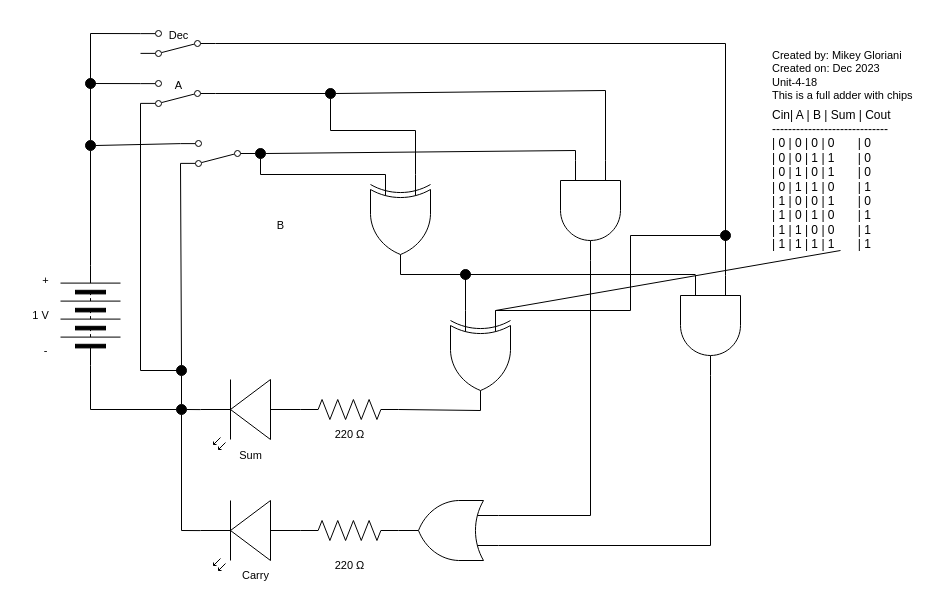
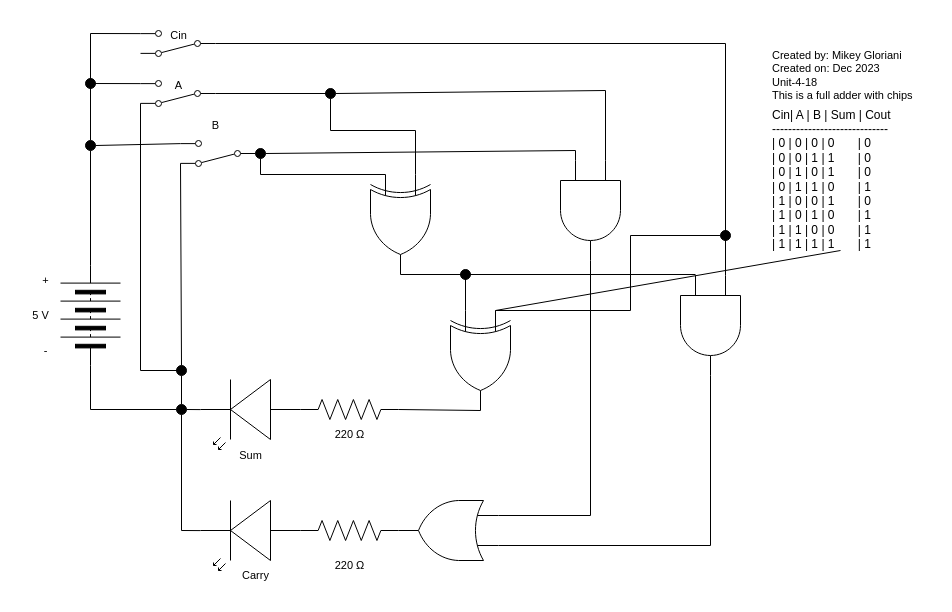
  <mxCell id="0" />
  <mxCell id="1" parent="0" />
  <mxCell id="2" value="" style="pointerEvents=1;verticalLabelPosition=bottom;shadow=0;dashed=0;align=center;html=1;verticalAlign=top;shape=mxgraph.electrical.miscellaneous.batteryStack;rotation=-90;" parent="1" vertex="1"><mxGeometry x="40" y="285" width="100" height="60" as="geometry" /></mxCell>
  <mxCell id="3" style="edgeStyle=none;shape=connector;rounded=0;html=1;labelBackgroundColor=default;strokeColor=default;fontFamily=Helvetica;fontSize=11;fontColor=default;endArrow=none;endFill=0;startArrow=none;exitX=0;exitY=0.5;exitDx=0;exitDy=0;entryX=0;entryY=0.5;entryDx=0;entryDy=0;" parent="1" source="13" target="2" edge="1"><mxGeometry relative="1" as="geometry"><mxPoint x="160" y="330" as="sourcePoint" /><mxPoint x="90" y="410" as="targetPoint" /><Array as="points"><mxPoint x="90" y="409" /></Array></mxGeometry></mxCell>
  <mxCell id="4" value="+" style="text;html=1;align=center;verticalAlign=middle;resizable=0;points=[];autosize=1;strokeColor=none;fillColor=none;fontSize=11;fontFamily=Helvetica;fontColor=default;" parent="1" vertex="1"><mxGeometry x="30" y="265" width="30" height="30" as="geometry" /></mxCell>
  <mxCell id="5" value="-" style="text;html=1;align=center;verticalAlign=middle;resizable=0;points=[];autosize=1;strokeColor=none;fillColor=none;fontSize=11;fontFamily=Helvetica;fontColor=default;" parent="1" vertex="1"><mxGeometry x="30" y="335" width="30" height="30" as="geometry" /></mxCell>
- <mxCell id="6" value="1 V" style="text;html=1;align=center;verticalAlign=middle;resizable=0;points=[];autosize=1;strokeColor=none;fillColor=none;fontSize=11;fontFamily=Helvetica;fontColor=default;" parent="1" vertex="1"><mxGeometry x="20" y="300" width="40" height="30" as="geometry" /></mxCell>
+ <mxCell id="6" value="5 V" style="text;html=1;align=center;verticalAlign=middle;resizable=0;points=[];autosize=1;strokeColor=none;fillColor=none;fontSize=11;fontFamily=Helvetica;fontColor=default;" parent="1" vertex="1"><mxGeometry x="20" y="300" width="40" height="30" as="geometry" /></mxCell>
  <mxCell id="7" value="&lt;div&gt;Created by: Mikey Gloriani&lt;/div&gt;&lt;div&gt;Created on: Dec 2023&lt;/div&gt;&lt;div&gt;Unit-4-18&lt;/div&gt;&lt;div&gt;This is a full adder with chips&lt;/div&gt;" style="text;html=1;align=left;verticalAlign=middle;resizable=0;points=[];autosize=1;strokeColor=none;fillColor=none;fontSize=11;fontFamily=Helvetica;fontColor=default;" parent="1" vertex="1"><mxGeometry x="770" y="40" width="160" height="70" as="geometry" /></mxCell>
  <mxCell id="8" style="edgeStyle=none;shape=connector;rounded=0;html=1;exitX=0.5;exitY=1;exitDx=0;exitDy=0;entryX=0.5;entryY=0;entryDx=0;entryDy=0;labelBackgroundColor=default;strokeColor=default;fontFamily=Helvetica;fontSize=11;fontColor=default;endArrow=none;endFill=0;startArrow=none;" parent="1" source="25" target="13" edge="1"><mxGeometry relative="1" as="geometry" /></mxCell>
  <mxCell id="9" value="" style="shape=mxgraph.electrical.electro-mechanical.twoWaySwitch;aspect=fixed;elSwitchState=2;rotation=-180;" parent="1" vertex="1"><mxGeometry x="180" y="140" width="75" height="26" as="geometry" /></mxCell>
  <mxCell id="10" value="&lt;div&gt;Cin| A | B | Sum | Cout&lt;/div&gt;&lt;div&gt;-----------------------------&lt;/div&gt;&lt;div&gt;| 0 | 0 | 0 | 0&amp;nbsp; &amp;nbsp; &amp;nbsp; &amp;nbsp;| 0&lt;/div&gt;&lt;div&gt;| 0 | 0 | 1 | 1&amp;nbsp; &amp;nbsp; &amp;nbsp; &amp;nbsp;| 0&lt;/div&gt;&lt;div&gt;| 0 | 1 | 0 | 1&amp;nbsp; &amp;nbsp; &amp;nbsp; &amp;nbsp;| 0&amp;nbsp;&lt;/div&gt;&lt;div&gt;| 0 | 1 | 1 | 0&amp;nbsp; &amp;nbsp; &amp;nbsp; &amp;nbsp;| 1&lt;/div&gt;&lt;div&gt;| 1 | 0 | 0 | 1&amp;nbsp; &amp;nbsp; &amp;nbsp; &amp;nbsp;| 0&lt;/div&gt;&lt;div&gt;| 1 | 0 | 1 | 0&amp;nbsp; &amp;nbsp; &amp;nbsp; &amp;nbsp;| 1&lt;/div&gt;&lt;div&gt;| 1 | 1 | 0 | 0&amp;nbsp; &amp;nbsp; &amp;nbsp; &amp;nbsp;| 1&amp;nbsp;&lt;/div&gt;&lt;div&gt;| 1 | 1 | 1 | 1&amp;nbsp; &amp;nbsp; &amp;nbsp; &amp;nbsp;| 1&lt;/div&gt;" style="text;html=1;strokeColor=none;fillColor=none;align=left;verticalAlign=middle;whiteSpace=wrap;rounded=0;" parent="1" vertex="1"><mxGeometry x="770" y="164" width="125" height="30" as="geometry" /></mxCell>
- <mxCell id="11" value="B" style="text;html=1;align=center;verticalAlign=middle;resizable=0;points=[];autosize=1;strokeColor=none;fillColor=none;fontSize=11;fontFamily=Helvetica;fontColor=default;" parent="1" vertex="1"><mxGeometry x="265" y="210" width="30" height="30" as="geometry" /></mxCell>
+ <mxCell id="11" value="B" style="text;html=1;align=center;verticalAlign=middle;resizable=0;points=[];autosize=1;strokeColor=none;fillColor=none;fontSize=11;fontFamily=Helvetica;fontColor=default;" parent="1" vertex="1"><mxGeometry x="200" y="110" width="30" height="30" as="geometry" /></mxCell>
  <mxCell id="12" style="edgeStyle=none;shape=connector;rounded=0;html=1;exitX=1;exitY=0.5;exitDx=0;exitDy=0;entryX=1;entryY=0.57;entryDx=0;entryDy=0;entryPerimeter=0;labelBackgroundColor=default;strokeColor=default;fontFamily=Helvetica;fontSize=11;fontColor=default;endArrow=none;endFill=0;" parent="1" source="13" target="15" edge="1"><mxGeometry relative="1" as="geometry" /></mxCell>
  <mxCell id="13" value="" style="ellipse;whiteSpace=wrap;html=1;aspect=fixed;strokeColor=#000000;fillColor=#000000;" parent="1" vertex="1"><mxGeometry x="176" y="404" width="10" height="10" as="geometry" /></mxCell>
  <mxCell id="14" value="220&amp;nbsp;Ω" style="text;html=1;align=center;verticalAlign=middle;resizable=0;points=[];autosize=1;strokeColor=none;fillColor=none;fontSize=11;fontFamily=Helvetica;fontColor=default;" parent="1" vertex="1"><mxGeometry x="324" y="419" width="50" height="30" as="geometry" /></mxCell>
  <mxCell id="15" value="" style="verticalLabelPosition=bottom;shadow=0;dashed=0;align=center;html=1;verticalAlign=top;shape=mxgraph.electrical.opto_electronics.led_2;pointerEvents=1;fontFamily=Helvetica;fontSize=11;fontColor=default;rotation=-180;" parent="1" vertex="1"><mxGeometry x="200" y="379" width="100" height="70" as="geometry" /></mxCell>
  <mxCell id="16" value="" style="pointerEvents=1;verticalLabelPosition=bottom;shadow=0;dashed=0;align=center;html=1;verticalAlign=top;shape=mxgraph.electrical.resistors.resistor_2;rotation=0;" parent="1" vertex="1"><mxGeometry x="300" y="399" width="98" height="20" as="geometry" /></mxCell>
  <mxCell id="17" value="" style="edgeStyle=none;html=1;exitX=1;exitY=0.5;exitDx=0;exitDy=0;endArrow=none;endFill=0;" parent="1" source="2" target="27" edge="1"><mxGeometry relative="1" as="geometry"><mxPoint x="90" y="200" as="targetPoint" /><mxPoint x="90" y="230" as="sourcePoint" /></mxGeometry></mxCell>
  <mxCell id="18" value="" style="edgeStyle=none;shape=connector;rounded=0;html=1;exitX=1;exitY=0.88;exitDx=0;exitDy=0;labelBackgroundColor=default;strokeColor=default;fontFamily=Helvetica;fontSize=11;fontColor=default;endArrow=none;endFill=0;entryX=1;entryY=0.5;entryDx=0;entryDy=0;" parent="1" source="9" target="27" edge="1"><mxGeometry relative="1" as="geometry"><mxPoint x="90" y="200" as="targetPoint" /><mxPoint x="180" y="200.12" as="sourcePoint" /></mxGeometry></mxCell>
  <mxCell id="19" style="edgeStyle=none;shape=connector;rounded=0;html=1;exitX=0.5;exitY=0;exitDx=0;exitDy=0;labelBackgroundColor=default;strokeColor=default;fontFamily=Helvetica;fontSize=11;fontColor=default;endArrow=none;endFill=0;" parent="1" edge="1"><mxGeometry relative="1" as="geometry"><mxPoint x="90" y="162" as="targetPoint" /><mxPoint x="90" y="252" as="sourcePoint" /></mxGeometry></mxCell>
  <mxCell id="20" value="Sum" style="text;html=1;align=center;verticalAlign=middle;resizable=0;points=[];autosize=1;strokeColor=none;fillColor=none;fontSize=11;fontFamily=Helvetica;fontColor=default;" parent="1" vertex="1"><mxGeometry x="225" y="440" width="50" height="30" as="geometry" /></mxCell>
  <mxCell id="21" style="edgeStyle=none;shape=connector;rounded=0;html=1;exitX=1;exitY=0.12;exitDx=0;exitDy=0;labelBackgroundColor=default;strokeColor=default;fontFamily=Helvetica;fontSize=11;fontColor=default;endArrow=none;endFill=0;" parent="1" source="22" edge="1"><mxGeometry relative="1" as="geometry"><mxPoint x="180" y="370" as="targetPoint" /><Array as="points"><mxPoint x="140" y="370" /></Array></mxGeometry></mxCell>
  <mxCell id="22" value="" style="shape=mxgraph.electrical.electro-mechanical.twoWaySwitch;aspect=fixed;elSwitchState=2;rotation=-180;" parent="1" vertex="1"><mxGeometry x="140" y="80" width="75" height="26" as="geometry" /></mxCell>
  <mxCell id="23" value="A" style="text;html=1;align=center;verticalAlign=middle;resizable=0;points=[];autosize=1;strokeColor=none;fillColor=none;fontSize=11;fontFamily=Helvetica;fontColor=default;" parent="1" vertex="1"><mxGeometry x="162.5" y="70" width="30" height="30" as="geometry" /></mxCell>
  <mxCell id="24" value="" style="edgeStyle=none;shape=connector;rounded=0;html=1;exitX=1;exitY=0.12;exitDx=0;exitDy=0;entryX=0.5;entryY=0;entryDx=0;entryDy=0;labelBackgroundColor=default;strokeColor=default;fontFamily=Helvetica;fontSize=11;fontColor=default;endArrow=none;endFill=0;" parent="1" source="9" target="25" edge="1"><mxGeometry relative="1" as="geometry"><mxPoint x="180" y="274.88" as="sourcePoint" /><mxPoint x="181" y="404" as="targetPoint" /></mxGeometry></mxCell>
  <mxCell id="25" value="" style="ellipse;whiteSpace=wrap;html=1;aspect=fixed;strokeColor=#000000;fillColor=#000000;" parent="1" vertex="1"><mxGeometry x="176" y="365" width="10" height="10" as="geometry" /></mxCell>
  <mxCell id="26" style="edgeStyle=none;shape=connector;rounded=0;html=1;exitX=0.5;exitY=0;exitDx=0;exitDy=0;entryX=1;entryY=0.88;entryDx=0;entryDy=0;labelBackgroundColor=default;strokeColor=default;fontFamily=Helvetica;fontSize=11;fontColor=default;endArrow=none;endFill=0;" parent="1" source="27" target="22" edge="1"><mxGeometry relative="1" as="geometry"><Array as="points"><mxPoint x="90" y="83" /></Array></mxGeometry></mxCell>
  <mxCell id="27" value="" style="ellipse;whiteSpace=wrap;html=1;aspect=fixed;strokeColor=#000000;fillColor=#000000;" parent="1" vertex="1"><mxGeometry x="85" y="140" width="10" height="10" as="geometry" /></mxCell>
  <mxCell id="28" style="edgeStyle=none;shape=connector;rounded=0;html=1;exitX=0;exitY=0.5;exitDx=0;exitDy=0;exitPerimeter=0;entryX=0;entryY=0.5;entryDx=0;entryDy=0;labelBackgroundColor=default;strokeColor=default;fontFamily=Helvetica;fontSize=11;fontColor=default;endArrow=none;endFill=0;startArrow=none;" parent="1" target="9" edge="1"><mxGeometry relative="1" as="geometry"><mxPoint x="255" y="153" as="sourcePoint" /></mxGeometry></mxCell>
  <mxCell id="29" style="edgeStyle=none;shape=connector;rounded=0;html=1;exitX=0;exitY=0.5;exitDx=0;exitDy=0;exitPerimeter=0;entryX=0;entryY=0.5;entryDx=0;entryDy=0;labelBackgroundColor=default;strokeColor=default;fontFamily=Helvetica;fontSize=11;fontColor=default;endArrow=none;endFill=0;" parent="1" target="22" edge="1"><mxGeometry relative="1" as="geometry"><mxPoint x="330" y="93" as="sourcePoint" /></mxGeometry></mxCell>
  <mxCell id="30" value="" style="edgeStyle=none;shape=connector;rounded=0;html=1;exitX=0;exitY=0.5;exitDx=0;exitDy=0;exitPerimeter=0;entryX=0;entryY=0.5;entryDx=0;entryDy=0;labelBackgroundColor=default;strokeColor=default;fontFamily=Helvetica;fontSize=11;fontColor=default;endArrow=none;endFill=0;startArrow=none;" parent="1" source="33" edge="1"><mxGeometry relative="1" as="geometry"><mxPoint x="280" y="153" as="sourcePoint" /><mxPoint x="255" y="153" as="targetPoint" /></mxGeometry></mxCell>
  <mxCell id="31" style="edgeStyle=none;shape=connector;rounded=0;html=1;exitX=1;exitY=0.5;exitDx=0;exitDy=0;entryX=0;entryY=0.75;entryDx=0;entryDy=0;entryPerimeter=0;labelBackgroundColor=default;strokeColor=default;fontFamily=Helvetica;fontSize=11;fontColor=default;endArrow=none;endFill=0;" parent="1" source="33" target="45" edge="1"><mxGeometry relative="1" as="geometry"><Array as="points"><mxPoint x="575" y="150" /></Array></mxGeometry></mxCell>
  <mxCell id="32" style="edgeStyle=none;shape=connector;rounded=0;html=1;exitX=0.5;exitY=1;exitDx=0;exitDy=0;entryX=0;entryY=0.75;entryDx=0;entryDy=0;entryPerimeter=0;labelBackgroundColor=default;strokeColor=default;fontFamily=Helvetica;fontSize=11;fontColor=default;endArrow=none;endFill=0;" edge="1" parent="1" source="33" target="43"><mxGeometry relative="1" as="geometry"><Array as="points"><mxPoint x="260" y="174" /></Array></mxGeometry></mxCell>
  <mxCell id="33" value="" style="ellipse;whiteSpace=wrap;html=1;aspect=fixed;strokeColor=#000000;fillColor=#000000;" parent="1" vertex="1"><mxGeometry x="255" y="148" width="10" height="10" as="geometry" /></mxCell>
  <mxCell id="34" style="edgeStyle=none;shape=connector;rounded=0;html=1;exitX=1;exitY=0.5;exitDx=0;exitDy=0;entryX=0;entryY=0.25;entryDx=0;entryDy=0;entryPerimeter=0;labelBackgroundColor=default;strokeColor=default;fontFamily=Helvetica;fontSize=11;fontColor=default;endArrow=none;endFill=0;" parent="1" source="36" target="45" edge="1"><mxGeometry relative="1" as="geometry"><Array as="points"><mxPoint x="605" y="90" /></Array></mxGeometry></mxCell>
  <mxCell id="35" style="edgeStyle=none;shape=connector;rounded=0;html=1;exitX=0.5;exitY=1;exitDx=0;exitDy=0;entryX=0;entryY=0.25;entryDx=0;entryDy=0;entryPerimeter=0;labelBackgroundColor=default;strokeColor=default;fontFamily=Helvetica;fontSize=11;fontColor=default;endArrow=none;endFill=0;" edge="1" parent="1" source="36" target="43"><mxGeometry relative="1" as="geometry"><Array as="points"><mxPoint x="330" y="130" /><mxPoint x="415" y="130" /></Array></mxGeometry></mxCell>
  <mxCell id="36" value="" style="ellipse;whiteSpace=wrap;html=1;aspect=fixed;strokeColor=#000000;fillColor=#000000;" parent="1" vertex="1"><mxGeometry x="325" y="88" width="10" height="10" as="geometry" /></mxCell>
  <mxCell id="37" style="edgeStyle=none;shape=connector;rounded=0;html=1;exitX=1;exitY=0.57;exitDx=0;exitDy=0;exitPerimeter=0;entryX=0.5;entryY=1;entryDx=0;entryDy=0;labelBackgroundColor=default;strokeColor=default;fontFamily=Helvetica;fontSize=11;fontColor=default;endArrow=none;endFill=0;" parent="1" source="38" target="13" edge="1"><mxGeometry relative="1" as="geometry"><Array as="points"><mxPoint x="181" y="530" /></Array></mxGeometry></mxCell>
  <mxCell id="38" value="" style="verticalLabelPosition=bottom;shadow=0;dashed=0;align=center;html=1;verticalAlign=top;shape=mxgraph.electrical.opto_electronics.led_2;pointerEvents=1;fontFamily=Helvetica;fontSize=11;fontColor=default;rotation=-180;" parent="1" vertex="1"><mxGeometry x="200" y="500" width="100" height="70" as="geometry" /></mxCell>
  <mxCell id="39" value="" style="pointerEvents=1;verticalLabelPosition=bottom;shadow=0;dashed=0;align=center;html=1;verticalAlign=top;shape=mxgraph.electrical.resistors.resistor_2;rotation=0;" parent="1" vertex="1"><mxGeometry x="300" y="520" width="98" height="20" as="geometry" /></mxCell>
  <mxCell id="40" value="220&amp;nbsp;Ω" style="text;html=1;align=center;verticalAlign=middle;resizable=0;points=[];autosize=1;strokeColor=none;fillColor=none;fontSize=11;fontFamily=Helvetica;fontColor=default;" parent="1" vertex="1"><mxGeometry x="324" y="550" width="50" height="30" as="geometry" /></mxCell>
  <mxCell id="41" value="Carry" style="text;html=1;align=center;verticalAlign=middle;resizable=0;points=[];autosize=1;strokeColor=none;fillColor=none;fontSize=11;fontFamily=Helvetica;fontColor=default;" parent="1" vertex="1"><mxGeometry x="230" y="560" width="50" height="30" as="geometry" /></mxCell>
  <mxCell id="42" style="edgeStyle=none;shape=connector;rounded=0;html=1;exitX=1;exitY=0.5;exitDx=0;exitDy=0;exitPerimeter=0;entryX=0;entryY=0.75;entryDx=0;entryDy=0;entryPerimeter=0;labelBackgroundColor=default;strokeColor=default;fontFamily=Helvetica;fontSize=11;fontColor=default;endArrow=none;endFill=0;" edge="1" parent="1" source="43" target="49"><mxGeometry relative="1" as="geometry"><Array as="points"><mxPoint x="465" y="274" /></Array></mxGeometry></mxCell>
  <mxCell id="43" value="" style="verticalLabelPosition=bottom;shadow=0;dashed=0;align=center;html=1;verticalAlign=top;shape=mxgraph.electrical.logic_gates.logic_gate;operation=xor;fontFamily=Helvetica;fontSize=11;fontColor=default;rotation=90;" parent="1" vertex="1"><mxGeometry x="350" y="194" width="100" height="60" as="geometry" /></mxCell>
  <mxCell id="44" style="edgeStyle=none;shape=connector;rounded=0;html=1;exitX=1;exitY=0.5;exitDx=0;exitDy=0;exitPerimeter=0;entryX=0;entryY=0.75;entryDx=0;entryDy=0;entryPerimeter=0;labelBackgroundColor=default;strokeColor=default;fontFamily=Helvetica;fontSize=11;fontColor=default;endArrow=none;endFill=0;" edge="1" parent="1" source="45" target="56"><mxGeometry relative="1" as="geometry"><Array as="points"><mxPoint x="590" y="515" /></Array></mxGeometry></mxCell>
  <mxCell id="45" value="" style="verticalLabelPosition=bottom;shadow=0;dashed=0;align=center;html=1;verticalAlign=top;shape=mxgraph.electrical.logic_gates.logic_gate;operation=and;fontFamily=Helvetica;fontSize=11;fontColor=default;rotation=90;" parent="1" vertex="1"><mxGeometry x="540" y="180" width="100" height="60" as="geometry" /></mxCell>
  <mxCell id="46" style="edgeStyle=none;shape=connector;rounded=0;html=1;exitX=0;exitY=0.5;exitDx=0;exitDy=0;entryX=0;entryY=0.25;entryDx=0;entryDy=0;entryPerimeter=0;labelBackgroundColor=default;strokeColor=default;fontFamily=Helvetica;fontSize=11;fontColor=default;endArrow=none;endFill=0;" parent="1" source="53" target="52" edge="1"><mxGeometry relative="1" as="geometry"><Array as="points"><mxPoint x="725" y="43" /></Array><mxPoint x="635" y="33" as="sourcePoint" /></mxGeometry></mxCell>
  <mxCell id="47" style="edgeStyle=none;shape=connector;rounded=0;html=1;exitX=1;exitY=0.5;exitDx=0;exitDy=0;exitPerimeter=0;entryX=1;entryY=0.5;entryDx=0;entryDy=0;entryPerimeter=0;labelBackgroundColor=default;strokeColor=default;fontFamily=Helvetica;fontSize=11;fontColor=default;endArrow=none;endFill=0;" edge="1" parent="1" source="49" target="16"><mxGeometry relative="1" as="geometry" /></mxCell>
  <mxCell id="48" style="edgeStyle=none;shape=connector;rounded=0;html=1;exitX=0;exitY=0.25;exitDx=0;exitDy=0;exitPerimeter=0;entryX=0;entryY=0.5;entryDx=0;entryDy=0;labelBackgroundColor=default;strokeColor=default;fontFamily=Helvetica;fontSize=11;fontColor=default;endArrow=none;endFill=0;" edge="1" parent="1" source="49" target="58"><mxGeometry relative="1" as="geometry"><Array as="points"><mxPoint x="630" y="310" /><mxPoint x="630" y="235" /></Array></mxGeometry></mxCell>
  <mxCell id="49" value="" style="verticalLabelPosition=bottom;shadow=0;dashed=0;align=center;html=1;verticalAlign=top;shape=mxgraph.electrical.logic_gates.logic_gate;operation=xor;fontFamily=Helvetica;fontSize=11;fontColor=default;rotation=90;" parent="1" vertex="1"><mxGeometry x="430" y="330" width="100" height="60" as="geometry" /></mxCell>
  <mxCell id="50" style="edgeStyle=none;shape=connector;rounded=0;html=1;exitX=1;exitY=0.5;exitDx=0;exitDy=0;exitPerimeter=0;entryX=0;entryY=0.25;entryDx=0;entryDy=0;entryPerimeter=0;labelBackgroundColor=default;strokeColor=default;fontFamily=Helvetica;fontSize=11;fontColor=default;endArrow=none;endFill=0;" parent="1" source="52" edge="1" target="56"><mxGeometry relative="1" as="geometry"><Array as="points"><mxPoint x="710" y="545" /></Array><mxPoint x="698" y="470" as="targetPoint" /></mxGeometry></mxCell>
  <mxCell id="51" style="edgeStyle=none;shape=connector;rounded=0;html=1;exitX=0;exitY=0.75;exitDx=0;exitDy=0;exitPerimeter=0;labelBackgroundColor=default;strokeColor=default;fontFamily=Helvetica;fontSize=11;fontColor=default;endArrow=none;endFill=0;" edge="1" parent="1"><mxGeometry relative="1" as="geometry"><mxPoint x="460" y="274" as="targetPoint" /><mxPoint x="695" y="274" as="sourcePoint" /></mxGeometry></mxCell>
  <mxCell id="52" value="" style="verticalLabelPosition=bottom;shadow=0;dashed=0;align=center;html=1;verticalAlign=top;shape=mxgraph.electrical.logic_gates.logic_gate;operation=and;fontFamily=Helvetica;fontSize=11;fontColor=default;rotation=90;" parent="1" vertex="1"><mxGeometry x="660" y="295" width="100" height="60" as="geometry" /></mxCell>
  <mxCell id="53" value="" style="shape=mxgraph.electrical.electro-mechanical.twoWaySwitch;aspect=fixed;elSwitchState=2;rotation=-180;" parent="1" vertex="1"><mxGeometry x="140" y="30" width="75" height="26" as="geometry" /></mxCell>
- <mxCell id="54" value="Dec" style="text;html=1;align=center;verticalAlign=middle;resizable=0;points=[];autosize=1;strokeColor=none;fillColor=none;fontSize=11;fontFamily=Helvetica;fontColor=default;" parent="1" vertex="1"><mxGeometry x="157.5" y="20" width="40" height="30" as="geometry" /></mxCell>
+ <mxCell id="54" value="Cin" style="text;html=1;align=center;verticalAlign=middle;resizable=0;points=[];autosize=1;strokeColor=none;fillColor=none;fontSize=11;fontFamily=Helvetica;fontColor=default;" parent="1" vertex="1"><mxGeometry x="157.5" y="20" width="40" height="30" as="geometry" /></mxCell>
  <mxCell id="55" style="edgeStyle=none;shape=connector;rounded=0;html=1;exitX=0.5;exitY=0;exitDx=0;exitDy=0;entryX=1;entryY=0.88;entryDx=0;entryDy=0;labelBackgroundColor=default;strokeColor=default;fontFamily=Helvetica;fontSize=11;fontColor=default;endArrow=none;endFill=0;" parent="1" target="53" edge="1"><mxGeometry relative="1" as="geometry"><Array as="points"><mxPoint x="90" y="33" /></Array><mxPoint x="90" y="90" as="sourcePoint" /></mxGeometry></mxCell>
  <mxCell id="56" value="" style="verticalLabelPosition=bottom;shadow=0;dashed=0;align=center;html=1;verticalAlign=top;shape=mxgraph.electrical.logic_gates.logic_gate;operation=or;rotation=-180;" vertex="1" parent="1"><mxGeometry x="398" y="500" width="100" height="60" as="geometry" /></mxCell>
  <mxCell id="57" value="" style="edgeStyle=none;shape=connector;rounded=0;html=1;exitX=0;exitY=0.25;exitDx=0;exitDy=0;exitPerimeter=0;labelBackgroundColor=default;strokeColor=default;fontFamily=Helvetica;fontSize=11;fontColor=default;endArrow=none;endFill=0;" edge="1" parent="1" source="49"><mxGeometry relative="1" as="geometry"><mxPoint x="840" y="250" as="targetPoint" /><mxPoint x="505" y="334" as="sourcePoint" /><Array as="points" /></mxGeometry></mxCell>
  <mxCell id="58" value="" style="ellipse;whiteSpace=wrap;html=1;aspect=fixed;strokeColor=#000000;fillColor=#000000;" vertex="1" parent="1"><mxGeometry x="720" y="230" width="10" height="10" as="geometry" /></mxCell>
  <mxCell id="59" value="" style="ellipse;whiteSpace=wrap;html=1;aspect=fixed;strokeColor=#000000;fillColor=#000000;" vertex="1" parent="1"><mxGeometry x="460" y="269" width="10" height="10" as="geometry" /></mxCell>
  <mxCell id="60" value="" style="ellipse;whiteSpace=wrap;html=1;aspect=fixed;strokeColor=#000000;fillColor=#000000;" vertex="1" parent="1"><mxGeometry x="85" y="78" width="10" height="10" as="geometry" /></mxCell>
